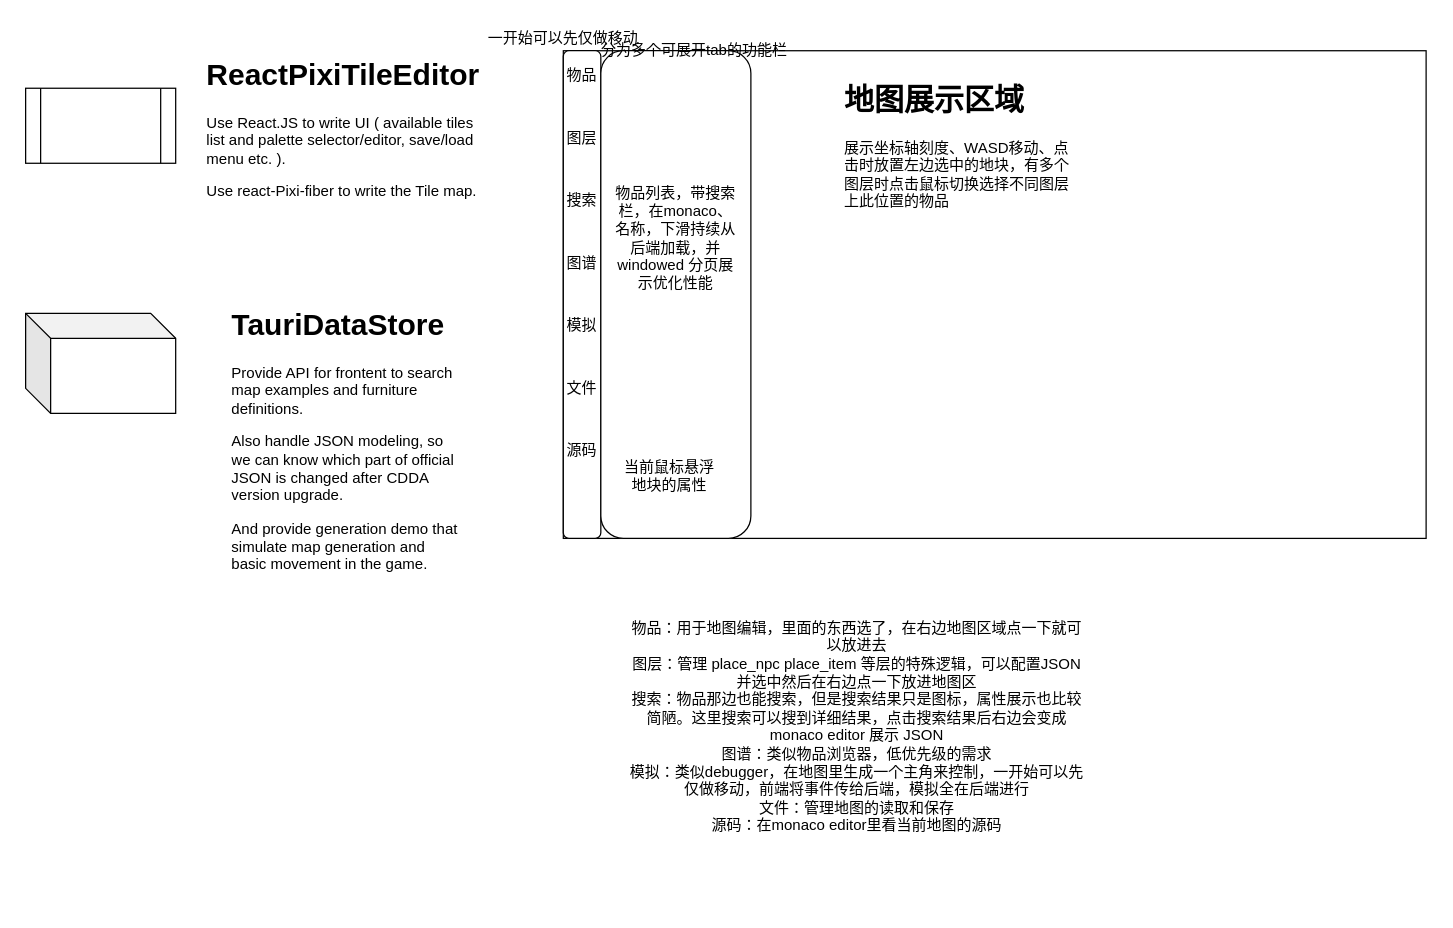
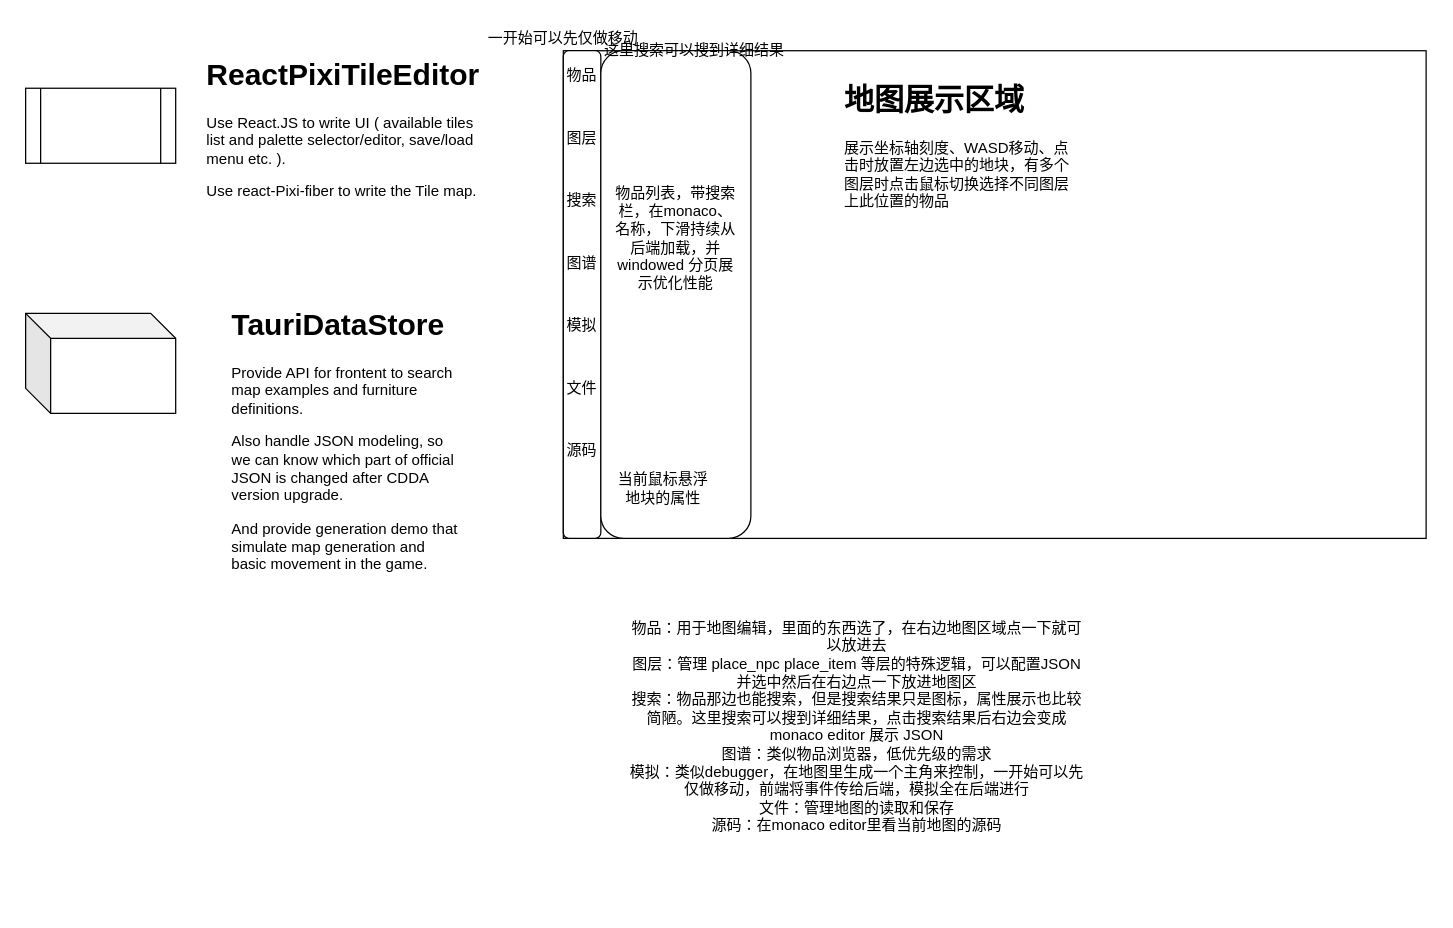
  <mxCell id="0" />
  <mxCell id="1" parent="0" />
  <mxCell id="2" value="" style="shape=process;whiteSpace=wrap;html=1;backgroundOutline=1;" vertex="1" parent="1"><mxGeometry x="20" y="70" width="120" height="60" as="geometry" /></mxCell>
  <mxCell id="3" value="&lt;h1&gt;ReactPixiTileEditor&lt;/h1&gt;&lt;p&gt;Use React.JS to write UI ( available tiles list and palette selector/editor, save/load menu etc. ).&lt;/p&gt;&lt;p&gt;Use react-Pixi-fiber to write the &lt;span style=&quot;white-space: pre&quot;&gt;&lt;/span&gt;Tile map.&lt;br&gt;&lt;/p&gt;" style="text;html=1;strokeColor=none;fillColor=none;spacing=5;spacingTop=-20;whiteSpace=wrap;overflow=hidden;rounded=0;" vertex="1" parent="1"><mxGeometry x="160" y="40" width="230" height="120" as="geometry" /></mxCell>
  <mxCell id="4" value="" style="shape=cube;whiteSpace=wrap;html=1;boundedLbl=1;backgroundOutline=1;darkOpacity=0.05;darkOpacity2=0.1;" vertex="1" parent="1"><mxGeometry x="20" y="250" width="120" height="80" as="geometry" /></mxCell>
  <mxCell id="5" value="&lt;h1&gt;TauriDataStore&lt;/h1&gt;&lt;p&gt;Provide API for frontent to search map examples and furniture definitions.&lt;/p&gt;&lt;p&gt;Also handle JSON modeling, so we can know which part of official JSON is changed after CDDA version upgrade.&lt;/p&gt;&lt;p&gt;And provide generation demo that simulate map generation and basic movement in the game.&lt;br&gt;&lt;/p&gt;" style="text;html=1;strokeColor=none;fillColor=none;spacing=5;spacingTop=-20;whiteSpace=wrap;overflow=hidden;rounded=0;" vertex="1" parent="1"><mxGeometry x="180" y="240" width="190" height="230" as="geometry" /></mxCell>
  <mxCell id="6" value="" style="rounded=0;whiteSpace=wrap;html=1;" vertex="1" parent="1"><mxGeometry x="450" y="40" width="690" height="390" as="geometry" /></mxCell>
  <mxCell id="7" value="" style="rounded=1;whiteSpace=wrap;html=1;" vertex="1" parent="1"><mxGeometry x="450" y="40" width="30" height="390" as="geometry" /></mxCell>
  <mxCell id="8" value="一开始可以先仅做移动" style="text;html=1;strokeColor=none;fillColor=none;align=center;verticalAlign=middle;whiteSpace=wrap;rounded=0;" vertex="1" parent="1"><mxGeometry x="350" width="200" height="20" as="geometry" y="20" /></mxCell>
  <mxCell id="9" value="" style="rounded=1;whiteSpace=wrap;html=1;" vertex="1" parent="1"><mxGeometry x="480" y="40" width="120" height="390" as="geometry" /></mxCell>
- <mxCell id="10" value="分为多个可展开tab的功能栏" style="text;html=1;strokeColor=none;fillColor=none;align=center;verticalAlign=middle;whiteSpace=wrap;rounded=0;" vertex="1" parent="1"><mxGeometry x="470" y="30" width="170" height="20" as="geometry" /></mxCell>
+ <mxCell id="10" value="这里搜索可以搜到详细结果" style="text;html=1;strokeColor=none;fillColor=none;align=center;verticalAlign=middle;whiteSpace=wrap;rounded=0;" vertex="1" parent="1"><mxGeometry x="470" y="30" width="170" height="20" as="geometry" /></mxCell>
  <mxCell id="11" value="物品列表，带搜索栏，在monaco、名称，下滑持续从后端加载，并windowed 分页展示优化性能" style="text;html=1;strokeColor=none;fillColor=none;align=center;verticalAlign=middle;whiteSpace=wrap;rounded=0;" vertex="1" parent="1"><mxGeometry x="490" y="180" width="100" height="20" as="geometry" /></mxCell>
  <mxCell id="12" value="物品" style="text;html=1;strokeColor=none;fillColor=none;align=center;verticalAlign=middle;whiteSpace=wrap;rounded=0;" vertex="1" parent="1"><mxGeometry x="445" y="50" width="40" height="20" as="geometry" /></mxCell>
  <mxCell id="13" value="图层" style="text;html=1;strokeColor=none;fillColor=none;align=center;verticalAlign=middle;whiteSpace=wrap;rounded=0;" vertex="1" parent="1"><mxGeometry x="445" y="100" width="40" height="20" as="geometry" /></mxCell>
  <mxCell id="14" value="搜索" style="text;html=1;strokeColor=none;fillColor=none;align=center;verticalAlign=middle;whiteSpace=wrap;rounded=0;" vertex="1" parent="1"><mxGeometry x="445" y="150" width="40" height="20" as="geometry" /></mxCell>
  <mxCell id="15" value="&lt;h1&gt;地图展示区域&lt;/h1&gt;&lt;p&gt;展示坐标轴刻度、WASD移动、点击时放置左边选中的地块，有多个图层时点击鼠标切换选择不同图层上此位置的物品&lt;/p&gt;" style="text;html=1;strokeColor=none;fillColor=none;spacing=5;spacingTop=-20;whiteSpace=wrap;overflow=hidden;rounded=0;" vertex="1" parent="1"><mxGeometry x="670" y="60" width="190" height="120" as="geometry" /></mxCell>
- <mxCell id="16" value="当前鼠标悬浮地块的属性" style="text;html=1;strokeColor=none;fillColor=none;align=center;verticalAlign=middle;whiteSpace=wrap;rounded=0;" vertex="1" parent="1"><mxGeometry x="495" y="370" width="80" height="20" as="geometry" /></mxCell>
+ <mxCell id="16" value="当前鼠标悬浮地块的属性" style="text;html=1;strokeColor=none;fillColor=none;align=center;verticalAlign=middle;whiteSpace=wrap;rounded=0;" vertex="1" parent="1"><mxGeometry x="490" y="380" width="80" height="20" as="geometry" /></mxCell>
  <mxCell id="17" value="图谱" style="text;html=1;strokeColor=none;fillColor=none;align=center;verticalAlign=middle;whiteSpace=wrap;rounded=0;" vertex="1" parent="1"><mxGeometry x="445" y="200" width="40" height="20" as="geometry" /></mxCell>
  <mxCell id="18" value="模拟" style="text;html=1;strokeColor=none;fillColor=none;align=center;verticalAlign=middle;whiteSpace=wrap;rounded=0;" vertex="1" parent="1"><mxGeometry x="445" y="250" width="40" height="20" as="geometry" /></mxCell>
  <mxCell id="19" value="文件" style="text;html=1;strokeColor=none;fillColor=none;align=center;verticalAlign=middle;whiteSpace=wrap;rounded=0;" vertex="1" parent="1"><mxGeometry x="445" y="300" width="40" height="20" as="geometry" /></mxCell>
  <mxCell id="20" value="&lt;div&gt;物品：用于地图编辑，里面的东西选了，在右边地图区域点一下就可以放进去&lt;/div&gt;&lt;div&gt;图层：管理 place_npc place_item 等层的特殊逻辑，可以配置JSON并选中然后在右边点一下放进地图区&lt;/div&gt;&lt;div&gt;搜索：物品那边也能搜索，但是搜索结果只是图标，属性展示也比较简陋。这里搜索可以搜到详细结果，点击搜索结果后右边会变成monaco editor 展示 JSON&lt;/div&gt;&lt;div&gt;图谱：类似物品浏览器，低优先级的需求&lt;/div&gt;&lt;div&gt;模拟：类似debugger，在地图里生成一个主角来控制，一开始可以先仅做移动，前端将事件传给后端，模拟全在后端进行&lt;/div&gt;&lt;div&gt;文件：管理地图的读取和保存&lt;/div&gt;&lt;div&gt;源码：在monaco editor里看当前地图的源码&lt;br&gt;&lt;/div&gt;&lt;div&gt;&lt;br&gt;&lt;/div&gt;&lt;div&gt;&lt;br&gt;&lt;/div&gt;" style="text;html=1;strokeColor=none;fillColor=none;align=center;verticalAlign=middle;whiteSpace=wrap;rounded=0;" vertex="1" parent="1"><mxGeometry x="500" y="470" width="370" height="250" as="geometry" /></mxCell>
  <mxCell id="21" value="源码" style="text;html=1;strokeColor=none;fillColor=none;align=center;verticalAlign=middle;whiteSpace=wrap;rounded=0;" vertex="1" parent="1"><mxGeometry x="445" y="350" width="40" height="20" as="geometry" /></mxCell>
